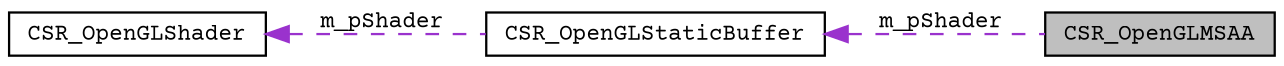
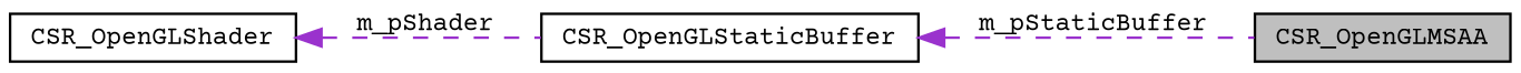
  digraph {
    fontname="Courier Prime"
    rankdir=LR
    node [color=black fillcolor=white fontname="Courier Prime" fontsize=10 shape=record style=filled]
    edge [color=darkorchid3 dir=back fontname="Courier Prime" fontsize=10 labelfontname=Helvetica labelfontsize=10 style=dashed]
    n1 [fillcolor=grey75 fontcolor=black height=0.2 label=CSR_OpenGLMSAA width=0.4]
    n2 [height=0.2 label=CSR_OpenGLShader width=0.4]
    n3 [height=0.2 label=CSR_OpenGLStaticBuffer width=0.4]
    n2 -> n3 [label=" m_pShader"]
-   n3 -> n1 [label=" m_pShader"]
+   n3 -> n1 [label=" m_pStaticBuffer"]
  }
